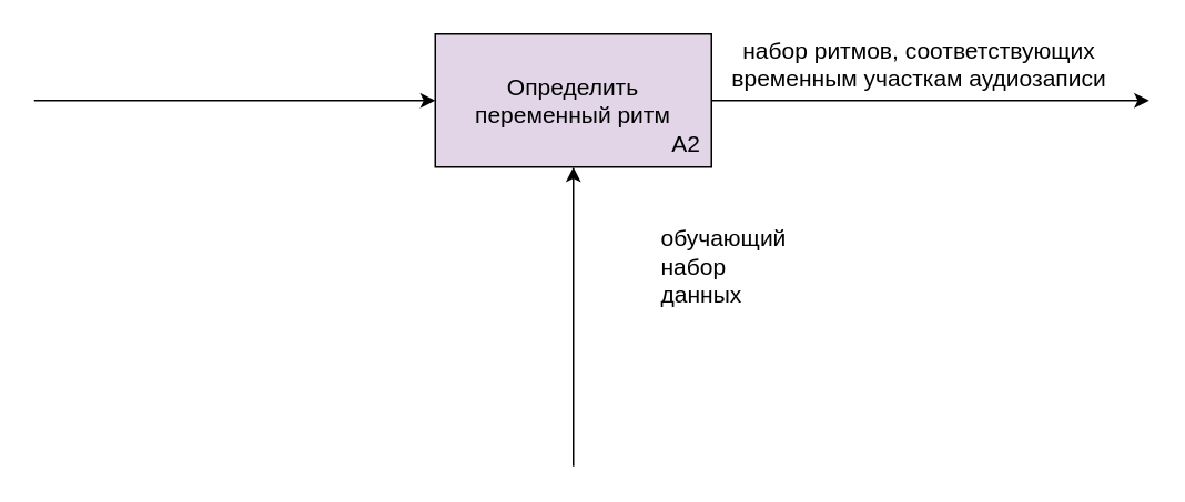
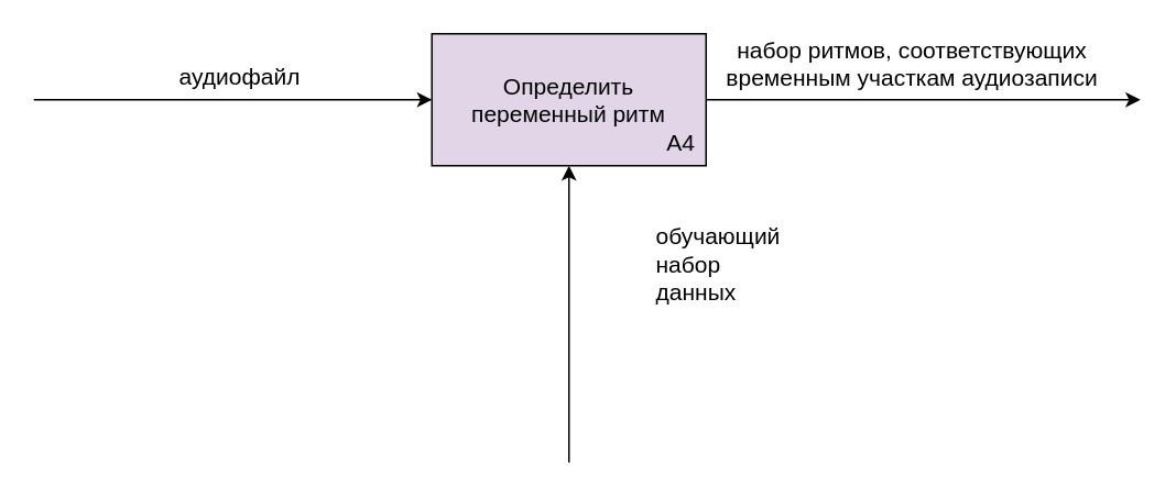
  <mxCell id="0" />
  <mxCell id="1" parent="0" />
  <mxCell id="2" value="Определить переменный ритм" style="rounded=0;whiteSpace=wrap;html=1;fontSize=14;fillColor=#e1d5e7;" vertex="1" parent="1"><mxGeometry x="261" y="20" width="166" height="80" as="geometry" /></mxCell>
- <mxCell id="3" value="А2" style="text;html=1;strokeColor=none;fillColor=none;align=center;verticalAlign=middle;whiteSpace=wrap;rounded=0;fontSize=14;" vertex="1" parent="1"><mxGeometry x="392" y="76" width="40" height="20" as="geometry" /></mxCell>
+ <mxCell id="3" value="А4" style="text;html=1;strokeColor=none;fillColor=none;align=center;verticalAlign=middle;whiteSpace=wrap;rounded=0;fontSize=14;" vertex="1" parent="1"><mxGeometry x="392" y="76" width="40" height="20" as="geometry" /></mxCell>
  <mxCell id="4" value="" style="endArrow=classic;html=1;fontSize=14;entryX=0;entryY=0.5;entryDx=0;entryDy=0;" edge="1" parent="1" target="2"><mxGeometry width="50" height="50" relative="1" as="geometry"><mxPoint x="20" y="60" as="sourcePoint" /><mxPoint x="340" y="60" as="targetPoint" /></mxGeometry></mxCell>
+ <mxCell id="5" value="аудиофайл" style="text;html=1;strokeColor=none;fillColor=none;align=center;verticalAlign=middle;whiteSpace=wrap;rounded=0;fontSize=14;" vertex="1" parent="1"><mxGeometry x="80" y="36" width="130" height="20" as="geometry" /></mxCell>
  <mxCell id="6" value="" style="endArrow=classic;html=1;fontSize=14;entryX=0.5;entryY=1;entryDx=0;entryDy=0;" edge="1" parent="1" target="2"><mxGeometry width="50" height="50" relative="1" as="geometry"><mxPoint x="344" y="280" as="sourcePoint" /><mxPoint x="340" y="120" as="targetPoint" /></mxGeometry></mxCell>
  <mxCell id="7" value="обучающий набор данных" style="text;html=1;strokeColor=none;fillColor=none;align=left;verticalAlign=middle;whiteSpace=wrap;rounded=0;fontSize=14;" vertex="1" parent="1"><mxGeometry x="395" y="130" width="93" height="60" as="geometry" /></mxCell>
  <mxCell id="8" value="" style="endArrow=classic;html=1;fontSize=14;exitX=1;exitY=0.5;exitDx=0;exitDy=0;" edge="1" parent="1" source="2"><mxGeometry width="50" height="50" relative="1" as="geometry"><mxPoint x="290" y="100" as="sourcePoint" /><mxPoint x="690" y="60" as="targetPoint" /></mxGeometry></mxCell>
  <mxCell id="9" value="набор ритмов, соответствующих временным участкам аудиозаписи" style="text;html=1;strokeColor=none;fillColor=none;align=center;verticalAlign=middle;whiteSpace=wrap;rounded=0;fontSize=14;" vertex="1" parent="1"><mxGeometry x="432" y="20" width="240" height="36" as="geometry" /></mxCell>
